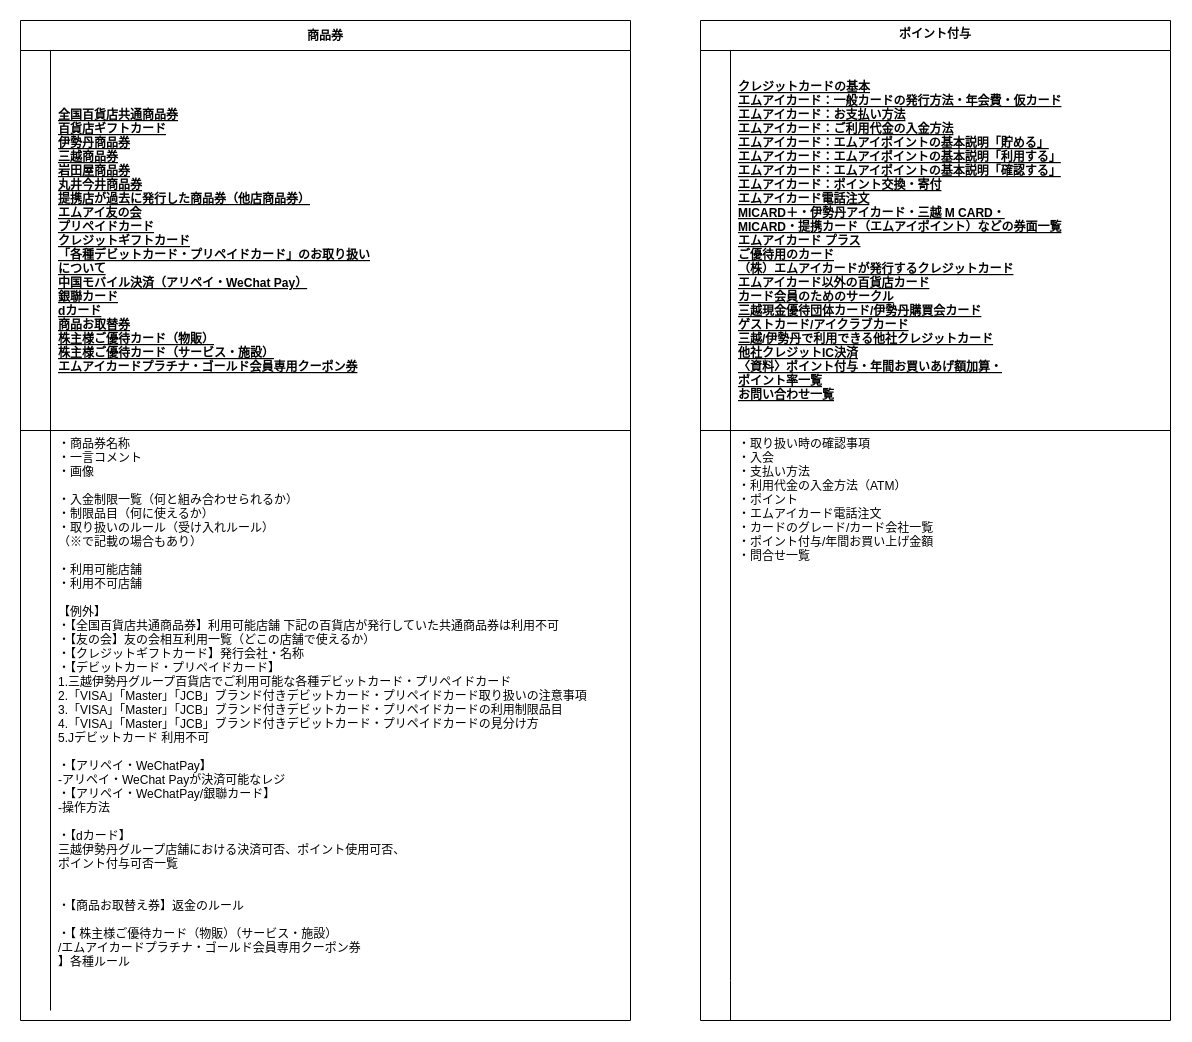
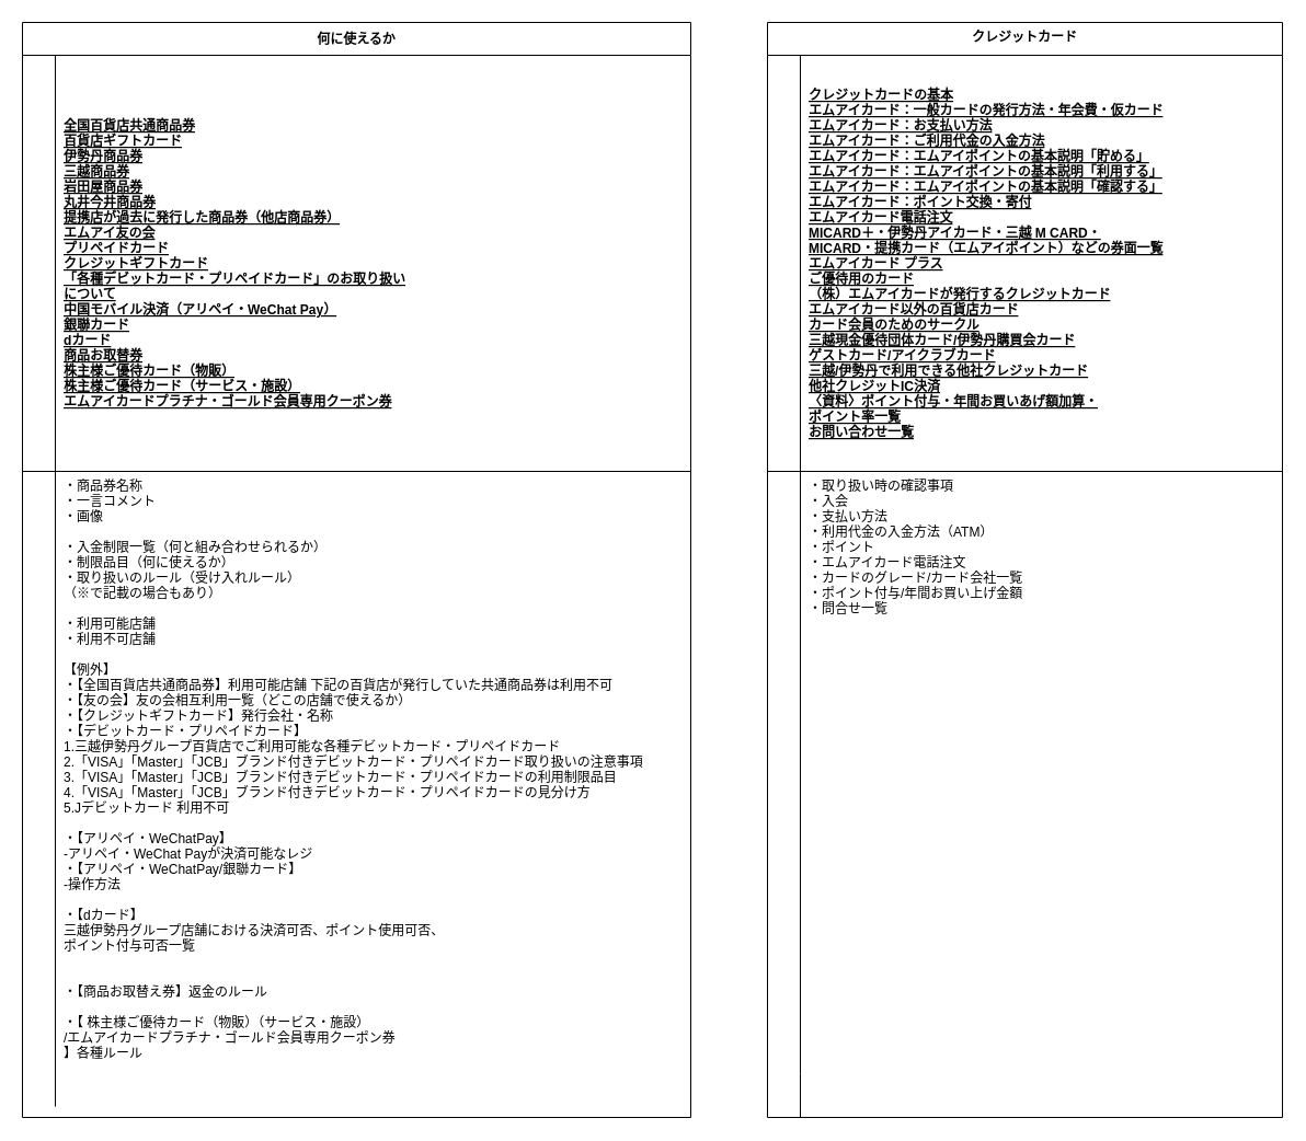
  <mxCell id="0" />
  <mxCell id="1" parent="0" />
- <mxCell id="2" value="商品券" style="shape=table;startSize=30;container=1;collapsible=1;childLayout=tableLayout;fixedRows=1;rowLines=0;fontStyle=1;align=center;resizeLast=1;" vertex="1" parent="1"><mxGeometry x="20" y="20" width="610" height="1000" as="geometry" /></mxCell>
+ <mxCell id="2" value="何に使えるか" style="shape=table;startSize=30;container=1;collapsible=1;childLayout=tableLayout;fixedRows=1;rowLines=0;fontStyle=1;align=center;resizeLast=1;" vertex="1" parent="1"><mxGeometry x="20" y="20" width="610" height="1000" as="geometry" /></mxCell>
  <mxCell id="3" value="" style="shape=partialRectangle;collapsible=0;dropTarget=0;pointerEvents=0;fillColor=none;points=[[0,0.5],[1,0.5]];portConstraint=eastwest;top=0;left=0;right=0;bottom=1;" vertex="1" parent="2"><mxGeometry y="30" width="610" height="380" as="geometry" /></mxCell>
  <mxCell id="4" value="" style="shape=partialRectangle;overflow=hidden;connectable=0;fillColor=none;top=0;left=0;bottom=0;right=0;fontStyle=1;" vertex="1" parent="3"><mxGeometry width="30" height="380" as="geometry" /></mxCell>
  <mxCell id="5" value="全国百貨店共通商品券&#10;百貨店ギフトカード&#10;伊勢丹商品券&#10;三越商品券&#10;岩田屋商品券&#10;丸井今井商品券&#10;提携店が過去に発行した商品券（他店商品券）&#10;エムアイ友の会&#10;プリペイドカード&#10;クレジットギフトカード&#10;「各種デビットカード・プリペイドカード」のお取り扱い&#10;について&#10;中国モバイル決済（アリペイ・WeChat Pay）&#10;銀聯カード&#10;dカード&#10;商品お取替券&#10;株主様ご優待カード（物販）&#10;株主様ご優待カード（サービス・施設）&#10;エムアイカードプラチナ・ゴールド会員専用クーポン券" style="shape=partialRectangle;overflow=hidden;connectable=0;fillColor=none;top=0;left=0;bottom=0;right=0;align=left;spacingLeft=6;fontStyle=5;" vertex="1" parent="3"><mxGeometry x="30" width="580" height="380" as="geometry" /></mxCell>
  <mxCell id="6" value="" style="shape=partialRectangle;collapsible=0;dropTarget=0;pointerEvents=0;fillColor=none;points=[[0,0.5],[1,0.5]];portConstraint=eastwest;top=0;left=0;right=0;bottom=0;" vertex="1" parent="2"><mxGeometry y="410" width="610" height="580" as="geometry" /></mxCell>
  <mxCell id="7" value="" style="shape=partialRectangle;overflow=hidden;connectable=0;fillColor=none;top=0;left=0;bottom=0;right=0;" vertex="1" parent="6"><mxGeometry width="30" height="580" as="geometry" /></mxCell>
  <mxCell id="8" value="・商品券名称&#10;・一言コメント&#10;・画像&#10;&#10;・入金制限一覧（何と組み合わせられるか）&#10;・制限品目（何に使えるか）&#10;・取り扱いのルール（受け入れルール）&#10;（※で記載の場合もあり）&#10;&#10;・利用可能店舗&#10;・利用不可店舗&#10;&#10;【例外】&#10;・【全国百貨店共通商品券】利用可能店舗 下記の百貨店が発行していた共通商品券は利用不可&#10;・【友の会】友の会相互利用一覧（どこの店舗で使えるか）&#10;・【クレジットギフトカード】発行会社・名称&#10;・【デビットカード・プリペイドカード】&#10;1.三越伊勢丹グループ百貨店でご利用可能な各種デビットカード・プリペイドカード&#10;2.「VISA」「Master」「JCB」ブランド付きデビットカード・プリペイドカード取り扱いの注意事項&#10;3.「VISA」「Master」「JCB」ブランド付きデビットカード・プリペイドカードの利用制限品目&#10;4.「VISA」「Master」「JCB」ブランド付きデビットカード・プリペイドカードの見分け方&#10;5.Jデビットカード 利用不可 &#10;&#10;・【アリペイ・WeChatPay】&#10;-アリペイ・WeChat Payが決済可能なレジ&#10;・【アリペイ・WeChatPay/銀聯カード】&#10;-操作方法&#10;&#10;・【dカード】&#10;三越伊勢丹グループ店舗における決済可否、ポイント使用可否、&#10;ポイント付与可否一覧&#10;&#10;&#10;・【商品お取替え券】返金のルール&#10;&#10;・【 株主様ご優待カード（物販）（サービス・施設）&#10;/エムアイカードプラチナ・ゴールド会員専用クーポン券&#10;】各種ルール&#10;&#10;" style="shape=partialRectangle;overflow=hidden;connectable=0;fillColor=none;top=0;left=0;bottom=0;right=0;align=left;spacingLeft=6;verticalAlign=top;" vertex="1" parent="6"><mxGeometry x="30" width="580" height="580" as="geometry" /></mxCell>
- <mxCell id="9" value="ポイント付与" style="shape=table;startSize=30;container=1;collapsible=1;childLayout=tableLayout;fixedRows=1;rowLines=0;fontStyle=1;align=center;resizeLast=1;verticalAlign=top;" vertex="1" parent="1"><mxGeometry x="700" y="20" width="470" height="1000" as="geometry" /></mxCell>
+ <mxCell id="9" value="クレジットカード" style="shape=table;startSize=30;container=1;collapsible=1;childLayout=tableLayout;fixedRows=1;rowLines=0;fontStyle=1;align=center;resizeLast=1;verticalAlign=top;" vertex="1" parent="1"><mxGeometry x="700" y="20" width="470" height="1000" as="geometry" /></mxCell>
  <mxCell id="10" value="" style="shape=partialRectangle;collapsible=0;dropTarget=0;pointerEvents=0;fillColor=none;points=[[0,0.5],[1,0.5]];portConstraint=eastwest;top=0;left=0;right=0;bottom=1;" vertex="1" parent="9"><mxGeometry y="30" width="470" height="380" as="geometry" /></mxCell>
  <mxCell id="11" value="" style="shape=partialRectangle;overflow=hidden;connectable=0;fillColor=none;top=0;left=0;bottom=0;right=0;fontStyle=1;" vertex="1" parent="10"><mxGeometry width="30" height="380" as="geometry" /></mxCell>
  <mxCell id="12" value="クレジットカードの基本&#10;エムアイカード：一般カードの発行方法・年会費・仮カード&#10;エムアイカード：お支払い方法&#10;エムアイカード：ご利用代金の入金方法&#10;エムアイカード：エムアイポイントの基本説明「貯める」&#10;エムアイカード：エムアイポイントの基本説明「利用する」&#10;エムアイカード：エムアイポイントの基本説明「確認する」&#10;エムアイカード：ポイント交換・寄付&#10;エムアイカード電話注文&#10;MICARD＋・伊勢丹アイカード・三越 M CARD・&#10;MICARD・提携カード（エムアイポイント）などの券面一覧&#10;エムアイカード プラス&#10;ご優待用のカード&#10;（株）エムアイカードが発行するクレジットカード&#10;エムアイカード以外の百貨店カード&#10;カード会員のためのサークル&#10;三越現金優待団体カード/伊勢丹購買会カード&#10;ゲストカード/アイクラブカード&#10;三越/伊勢丹で利用できる他社クレジットカード&#10;他社クレジットIC決済&#10;〈資料〉ポイント付与・年間お買いあげ額加算・&#10;ポイント率一覧&#10;お問い合わせ一覧" style="shape=partialRectangle;overflow=hidden;connectable=0;fillColor=none;top=0;left=0;bottom=0;right=0;align=left;spacingLeft=6;fontStyle=5;" vertex="1" parent="10"><mxGeometry x="30" width="440" height="380" as="geometry" /></mxCell>
  <mxCell id="13" value="" style="shape=partialRectangle;collapsible=0;dropTarget=0;pointerEvents=0;fillColor=none;points=[[0,0.5],[1,0.5]];portConstraint=eastwest;top=0;left=0;right=0;bottom=0;" vertex="1" parent="9"><mxGeometry y="410" width="470" height="550" as="geometry" /></mxCell>
  <mxCell id="14" value="" style="shape=partialRectangle;overflow=hidden;connectable=0;fillColor=none;top=0;left=0;bottom=0;right=0;" vertex="1" parent="13"><mxGeometry width="30" height="550" as="geometry" /></mxCell>
  <mxCell id="15" value="・取り扱い時の確認事項&#10;・入会&#10;・支払い方法&#10;・利用代金の入金方法（ATM）&#10;・ポイント&#10;・エムアイカード電話注文&#10;・カードのグレード/カード会社一覧&#10;・ポイント付与/年間お買い上げ金額&#10;・問合せ一覧" style="shape=partialRectangle;overflow=hidden;connectable=0;fillColor=none;top=0;left=0;bottom=0;right=0;align=left;spacingLeft=6;verticalAlign=top;" vertex="1" parent="13"><mxGeometry x="30" width="440" height="550" as="geometry" /></mxCell>
  <mxCell id="16" value="" style="shape=partialRectangle;collapsible=0;dropTarget=0;pointerEvents=0;fillColor=none;points=[[0,0.5],[1,0.5]];portConstraint=eastwest;top=0;left=0;right=0;bottom=0;" vertex="1" parent="9"><mxGeometry y="960" width="470" height="40" as="geometry" /></mxCell>
  <mxCell id="17" value="" style="shape=partialRectangle;overflow=hidden;connectable=0;fillColor=none;top=0;left=0;bottom=0;right=0;" vertex="1" parent="16"><mxGeometry width="30" height="40" as="geometry" /></mxCell>
  <mxCell id="18" value="" style="shape=partialRectangle;overflow=hidden;connectable=0;fillColor=none;top=0;left=0;bottom=0;right=0;align=left;spacingLeft=6;" vertex="1" parent="16"><mxGeometry x="30" width="440" height="40" as="geometry" /></mxCell>
